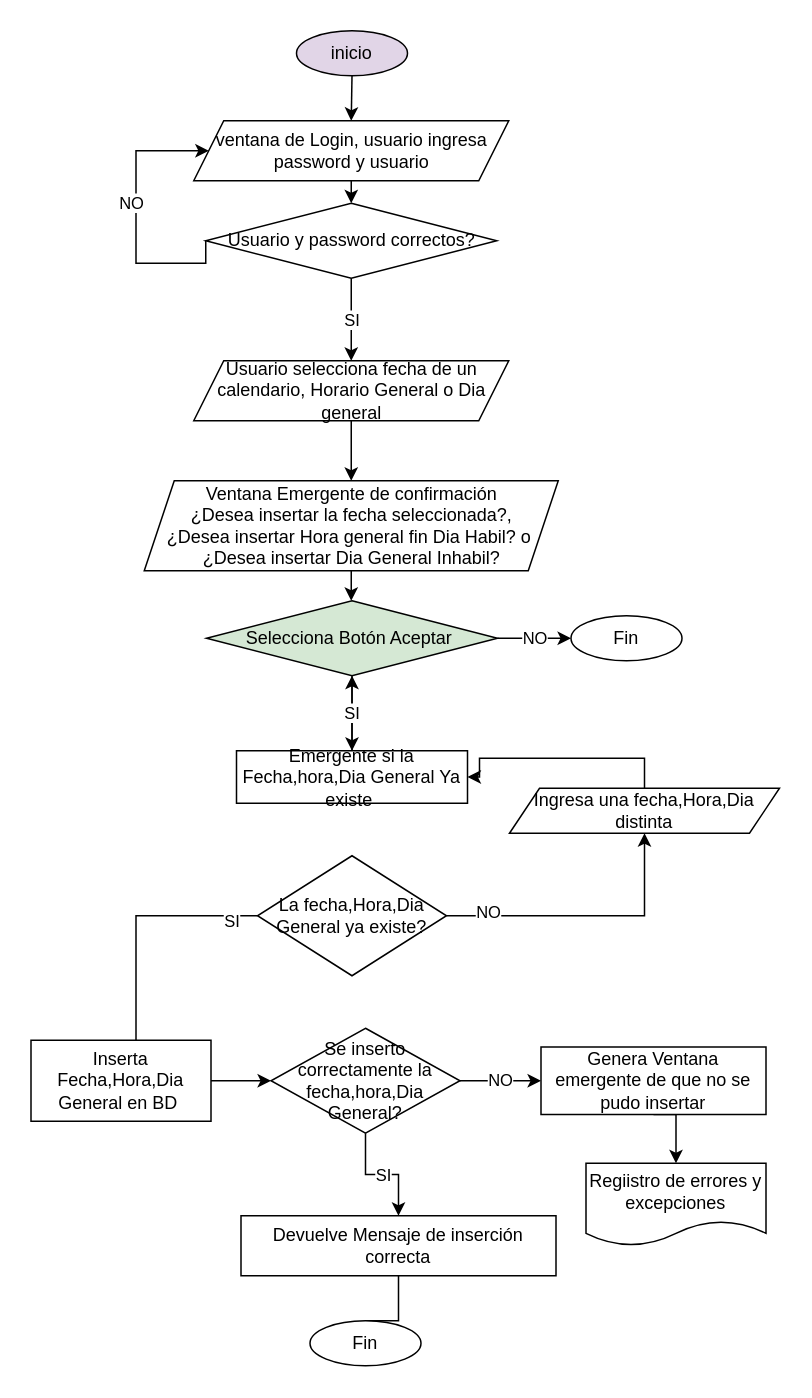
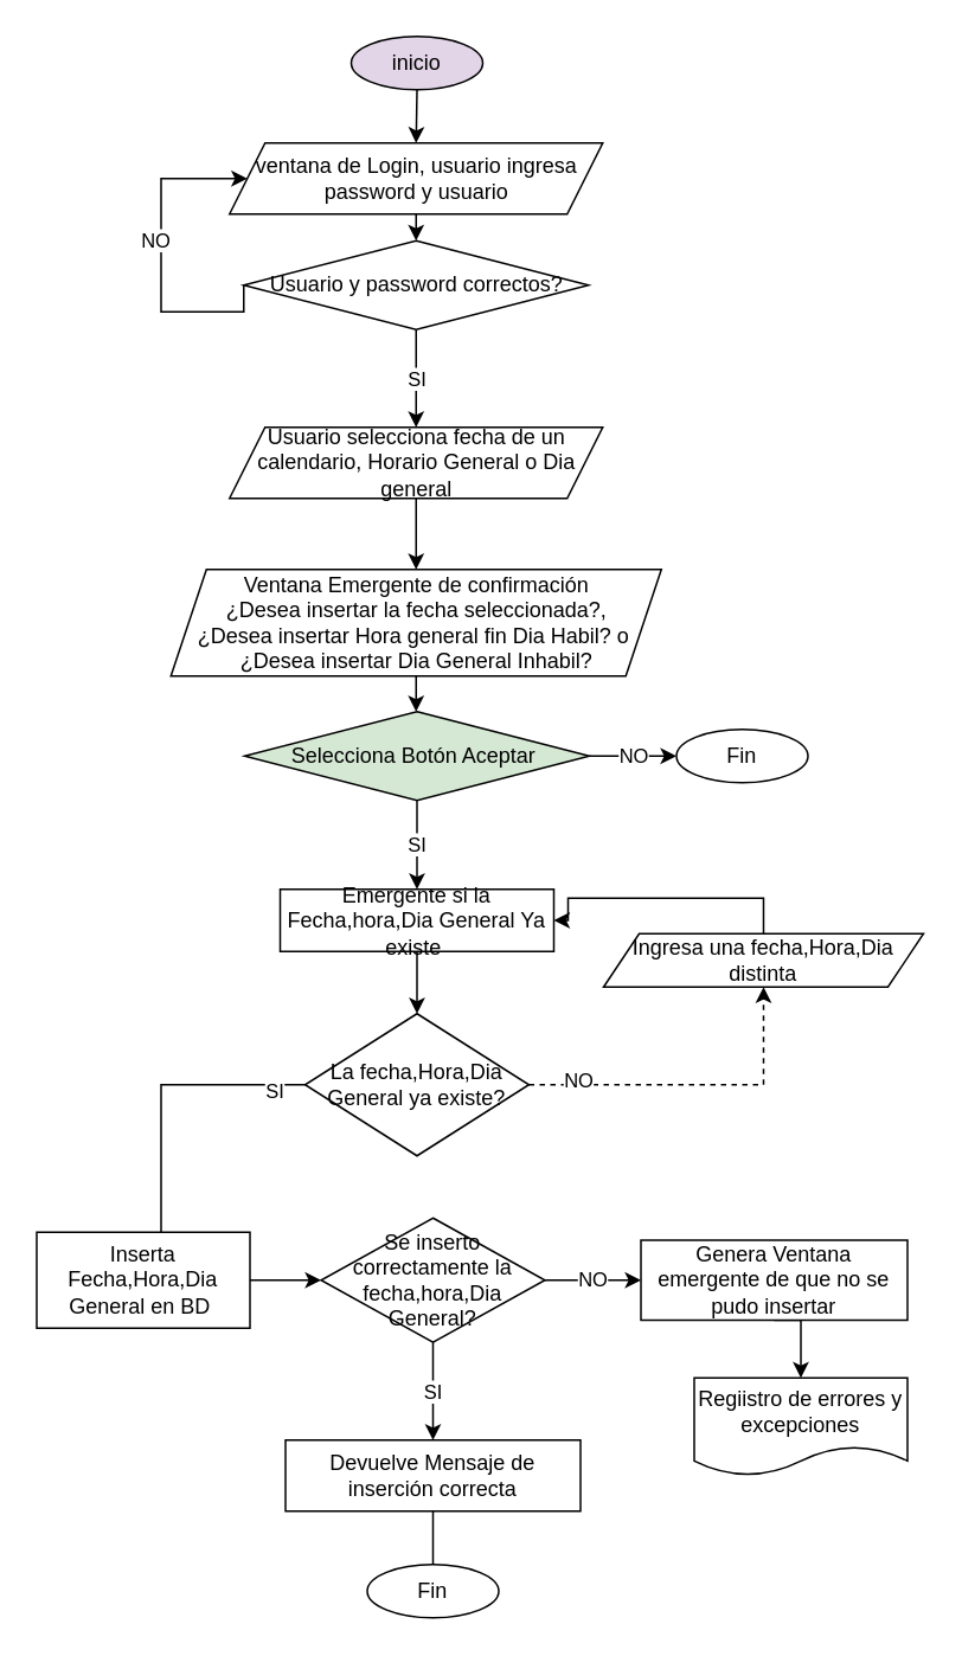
  <mxCell id="0" />
  <mxCell id="1" parent="0" />
  <mxCell id="2" style="edgeStyle=orthogonalEdgeStyle;rounded=0;orthogonalLoop=1;jettySize=auto;html=1;exitX=0.5;exitY=1;exitDx=0;exitDy=0;entryX=0.5;entryY=0;entryDx=0;entryDy=0;" edge="1" parent="1" source="3" target="32"><mxGeometry relative="1" as="geometry" /></mxCell>
  <mxCell id="3" value="inicio" style="ellipse;whiteSpace=wrap;html=1;fillColor=#e1d5e7;" parent="1" vertex="1"><mxGeometry x="197" y="20" width="74" height="30" as="geometry" /></mxCell>
- <mxCell id="4" value="" style="edgeStyle=orthogonalEdgeStyle;rounded=0;orthogonalLoop=1;jettySize=auto;html=1;" parent="1" source="5" target="29" edge="1"><mxGeometry relative="1" as="geometry" /></mxCell>
+ <mxCell id="4" value="" style="edgeStyle=orthogonalEdgeStyle;rounded=0;orthogonalLoop=1;jettySize=auto;html=1;" parent="1" source="5" target="12" edge="1"><mxGeometry relative="1" as="geometry" /></mxCell>
  <mxCell id="5" value="Emergente si la Fecha,hora,Dia General Ya existe&amp;nbsp;" style="whiteSpace=wrap;html=1;" parent="1" vertex="1"><mxGeometry x="157" y="500" width="154" height="35" as="geometry" /></mxCell>
  <mxCell id="6" value="" style="edgeStyle=orthogonalEdgeStyle;rounded=0;orthogonalLoop=1;jettySize=auto;html=1;" parent="1" source="7" target="26" edge="1"><mxGeometry relative="1" as="geometry" /></mxCell>
  <mxCell id="7" value="Usuario selecciona fecha de un calendario, Horario General o Dia general" style="shape=parallelogram;perimeter=parallelogramPerimeter;whiteSpace=wrap;html=1;fixedSize=1;" parent="1" vertex="1"><mxGeometry x="128.5" y="240" width="210" height="40" as="geometry" /></mxCell>
  <mxCell id="8" value="" style="edgeStyle=orthogonalEdgeStyle;rounded=0;orthogonalLoop=1;jettySize=auto;html=1;endArrow=none;" parent="1" source="12" target="14" edge="1"><mxGeometry relative="1" as="geometry"><Array as="points"><mxPoint x="90" y="610" /></Array></mxGeometry></mxCell>
  <mxCell id="9" value="SI" style="edgeLabel;html=1;align=center;verticalAlign=middle;resizable=0;points=[];" parent="8" vertex="1" connectable="0"><mxGeometry x="-0.776" y="3" relative="1" as="geometry"><mxPoint as="offset" /></mxGeometry></mxCell>
- <mxCell id="10" style="edgeStyle=orthogonalEdgeStyle;rounded=0;orthogonalLoop=1;jettySize=auto;html=1;exitX=1;exitY=0.5;exitDx=0;exitDy=0;entryX=0.5;entryY=1;entryDx=0;entryDy=0;" parent="1" source="12" target="16" edge="1"><mxGeometry relative="1" as="geometry" /></mxCell>
+ <mxCell id="10" style="edgeStyle=orthogonalEdgeStyle;rounded=0;orthogonalLoop=1;jettySize=auto;html=1;exitX=1;exitY=0.5;exitDx=0;exitDy=0;entryX=0.5;entryY=1;entryDx=0;entryDy=0;dashed=1;" parent="1" source="12" target="16" edge="1"><mxGeometry relative="1" as="geometry" /></mxCell>
  <mxCell id="11" value="NO" style="edgeLabel;html=1;align=center;verticalAlign=middle;resizable=0;points=[];" parent="10" vertex="1" connectable="0"><mxGeometry x="-0.714" y="3" relative="1" as="geometry"><mxPoint as="offset" /></mxGeometry></mxCell>
  <mxCell id="12" value="La fecha,Hora,Dia General ya existe?" style="rhombus;whiteSpace=wrap;html=1;" parent="1" vertex="1"><mxGeometry x="171" y="570" width="126" height="80" as="geometry" /></mxCell>
  <mxCell id="13" value="" style="edgeStyle=orthogonalEdgeStyle;rounded=0;orthogonalLoop=1;jettySize=auto;html=1;" parent="1" source="14" target="21" edge="1"><mxGeometry relative="1" as="geometry" /></mxCell>
  <mxCell id="14" value="Inserta Fecha,Hora,Dia General en BD&amp;nbsp;" style="whiteSpace=wrap;html=1;" parent="1" vertex="1"><mxGeometry x="20" y="693" width="120" height="54" as="geometry" /></mxCell>
  <mxCell id="15" style="edgeStyle=orthogonalEdgeStyle;rounded=0;orthogonalLoop=1;jettySize=auto;html=1;exitX=0.5;exitY=0;exitDx=0;exitDy=0;entryX=1;entryY=0.5;entryDx=0;entryDy=0;" parent="1" source="16" target="5" edge="1"><mxGeometry relative="1" as="geometry" /></mxCell>
  <mxCell id="16" value="Ingresa una fecha,Hora,Dia distinta" style="shape=parallelogram;perimeter=parallelogramPerimeter;whiteSpace=wrap;html=1;fixedSize=1;" parent="1" vertex="1"><mxGeometry x="339" y="525" width="180" height="30" as="geometry" /></mxCell>
  <mxCell id="17" style="edgeStyle=orthogonalEdgeStyle;rounded=0;orthogonalLoop=1;jettySize=auto;html=1;exitX=0.5;exitY=1;exitDx=0;exitDy=0;entryX=0.5;entryY=0;entryDx=0;entryDy=0;" parent="1" source="18" edge="1"><mxGeometry relative="1" as="geometry"><mxPoint x="243" y="910" as="targetPoint" /></mxGeometry></mxCell>
- <mxCell id="18" value="Devuelve Mensaje de inserción correcta" style="whiteSpace=wrap;html=1;" parent="1" vertex="1"><mxGeometry x="160" y="810" width="210" height="40" as="geometry" /></mxCell>
+ <mxCell id="18" value="Devuelve Mensaje de inserción correcta" style="whiteSpace=wrap;html=1;" parent="1" vertex="1"><mxGeometry x="160" y="810" width="166" height="40" as="geometry" /></mxCell>
  <mxCell id="19" value="SI" style="edgeStyle=orthogonalEdgeStyle;rounded=0;orthogonalLoop=1;jettySize=auto;html=1;exitX=0.5;exitY=1;exitDx=0;exitDy=0;" parent="1" source="21" target="18" edge="1"><mxGeometry relative="1" as="geometry" /></mxCell>
  <mxCell id="20" value="NO" style="edgeStyle=orthogonalEdgeStyle;rounded=0;orthogonalLoop=1;jettySize=auto;html=1;" parent="1" source="21" target="23" edge="1"><mxGeometry relative="1" as="geometry" /></mxCell>
  <mxCell id="21" value="Se inserto correctamente la fecha,hora,Dia General?" style="rhombus;whiteSpace=wrap;html=1;" parent="1" vertex="1"><mxGeometry x="180" y="685" width="126" height="70" as="geometry" /></mxCell>
  <mxCell id="22" style="edgeStyle=orthogonalEdgeStyle;rounded=0;orthogonalLoop=1;jettySize=auto;html=1;exitX=0.5;exitY=1;exitDx=0;exitDy=0;entryX=0.5;entryY=0;entryDx=0;entryDy=0;" parent="1" source="23" target="24" edge="1"><mxGeometry relative="1" as="geometry" /></mxCell>
  <mxCell id="23" value="Genera Ventana emergente de que no se pudo insertar" style="whiteSpace=wrap;html=1;" parent="1" vertex="1"><mxGeometry x="360" y="697.5" width="150" height="45" as="geometry" /></mxCell>
  <mxCell id="24" value="Regiistro de errores y excepciones" style="shape=document;whiteSpace=wrap;html=1;boundedLbl=1;" parent="1" vertex="1"><mxGeometry x="390" y="775" width="120" height="55" as="geometry" /></mxCell>
  <mxCell id="25" value="" style="edgeStyle=orthogonalEdgeStyle;rounded=0;orthogonalLoop=1;jettySize=auto;html=1;" parent="1" source="26" target="29" edge="1"><mxGeometry relative="1" as="geometry" /></mxCell>
  <mxCell id="26" value="Ventana Emergente de confirmación&lt;br&gt;¿Desea insertar la fecha seleccionada?,&lt;br&gt;¿Desea insertar Hora general fin Dia Habil? o&amp;nbsp;&lt;br&gt;¿Desea insertar Dia General Inhabil?" style="shape=parallelogram;perimeter=parallelogramPerimeter;whiteSpace=wrap;html=1;fixedSize=1;" parent="1" vertex="1"><mxGeometry x="95.5" y="320" width="276" height="60" as="geometry" /></mxCell>
  <mxCell id="27" value="SI" style="edgeStyle=orthogonalEdgeStyle;rounded=0;orthogonalLoop=1;jettySize=auto;html=1;" parent="1" source="29" edge="1"><mxGeometry relative="1" as="geometry"><mxPoint x="234" y="500" as="targetPoint" /></mxGeometry></mxCell>
  <mxCell id="28" value="NO" style="edgeStyle=orthogonalEdgeStyle;rounded=0;orthogonalLoop=1;jettySize=auto;html=1;exitX=1;exitY=0.5;exitDx=0;exitDy=0;entryX=0;entryY=0.5;entryDx=0;entryDy=0;" parent="1" source="29" target="30" edge="1"><mxGeometry relative="1" as="geometry" /></mxCell>
  <mxCell id="29" value="Selecciona Botón Aceptar&amp;nbsp;" style="rhombus;whiteSpace=wrap;html=1;fillColor=#d5e8d4;" parent="1" vertex="1"><mxGeometry x="137" y="400" width="194" height="50" as="geometry" /></mxCell>
  <mxCell id="30" value="Fin" style="ellipse;whiteSpace=wrap;html=1;" parent="1" vertex="1"><mxGeometry x="380" y="410" width="74" height="30" as="geometry" /></mxCell>
  <mxCell id="31" style="edgeStyle=orthogonalEdgeStyle;rounded=0;orthogonalLoop=1;jettySize=auto;html=1;exitX=0.5;exitY=1;exitDx=0;exitDy=0;entryX=0.5;entryY=0;entryDx=0;entryDy=0;" edge="1" parent="1" source="32" target="36"><mxGeometry relative="1" as="geometry" /></mxCell>
  <mxCell id="32" value="ventana de Login, usuario ingresa password y usuario" style="shape=parallelogram;perimeter=parallelogramPerimeter;whiteSpace=wrap;html=1;fixedSize=1;" vertex="1" parent="1"><mxGeometry x="128.5" y="80" width="210" height="40" as="geometry" /></mxCell>
  <mxCell id="33" style="edgeStyle=orthogonalEdgeStyle;rounded=0;orthogonalLoop=1;jettySize=auto;html=1;exitX=0;exitY=0.5;exitDx=0;exitDy=0;entryX=0;entryY=0.5;entryDx=0;entryDy=0;" edge="1" parent="1" source="36" target="32"><mxGeometry relative="1" as="geometry"><Array as="points"><mxPoint x="90" y="175" /><mxPoint x="90" y="100" /></Array></mxGeometry></mxCell>
  <mxCell id="34" value="NO" style="edgeLabel;html=1;align=center;verticalAlign=middle;resizable=0;points=[];" vertex="1" connectable="0" parent="33"><mxGeometry x="0.112" y="4" relative="1" as="geometry"><mxPoint y="1" as="offset" /></mxGeometry></mxCell>
  <mxCell id="35" value="SI" style="edgeStyle=orthogonalEdgeStyle;rounded=0;orthogonalLoop=1;jettySize=auto;html=1;exitX=0.5;exitY=1;exitDx=0;exitDy=0;" edge="1" parent="1" source="36" target="7"><mxGeometry relative="1" as="geometry" /></mxCell>
  <mxCell id="36" value="Usuario y password correctos?" style="rhombus;whiteSpace=wrap;html=1;" vertex="1" parent="1"><mxGeometry x="136.5" y="135" width="194" height="50" as="geometry" /></mxCell>
  <mxCell id="37" value="Fin" style="ellipse;whiteSpace=wrap;html=1;" vertex="1" parent="1"><mxGeometry x="206" y="880" width="74" height="30" as="geometry" /></mxCell>
